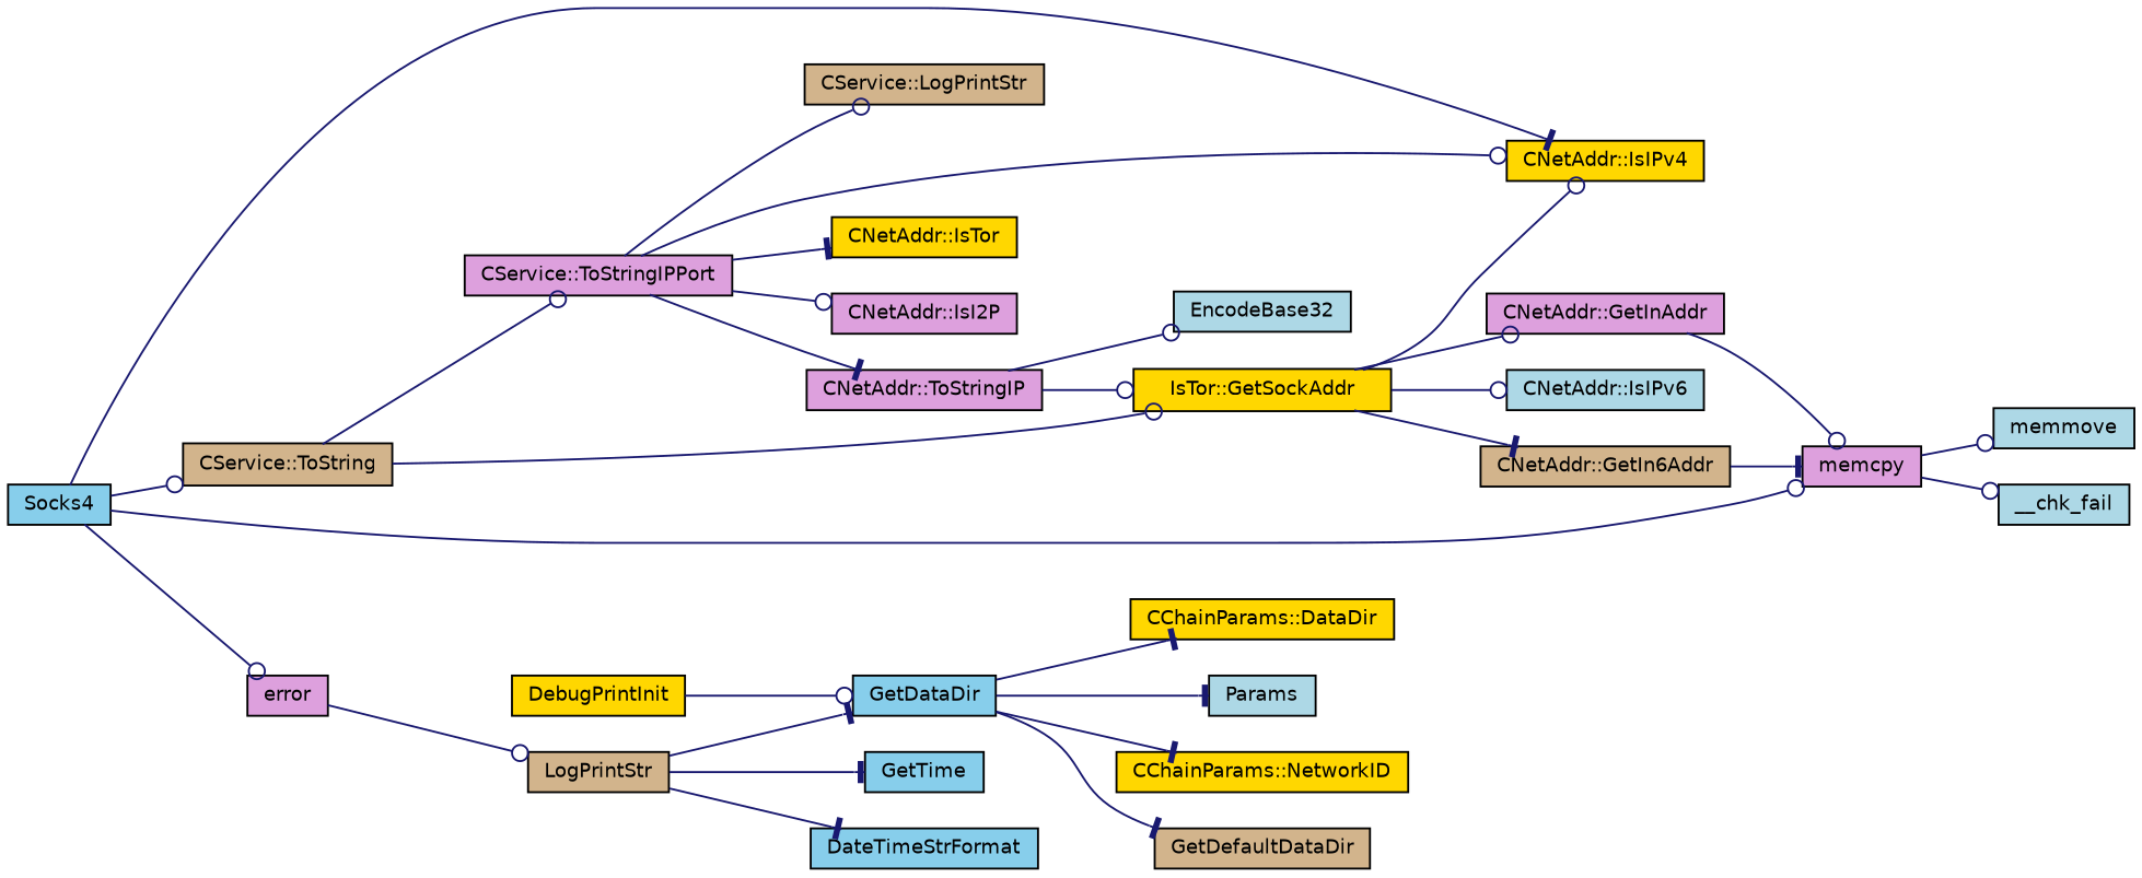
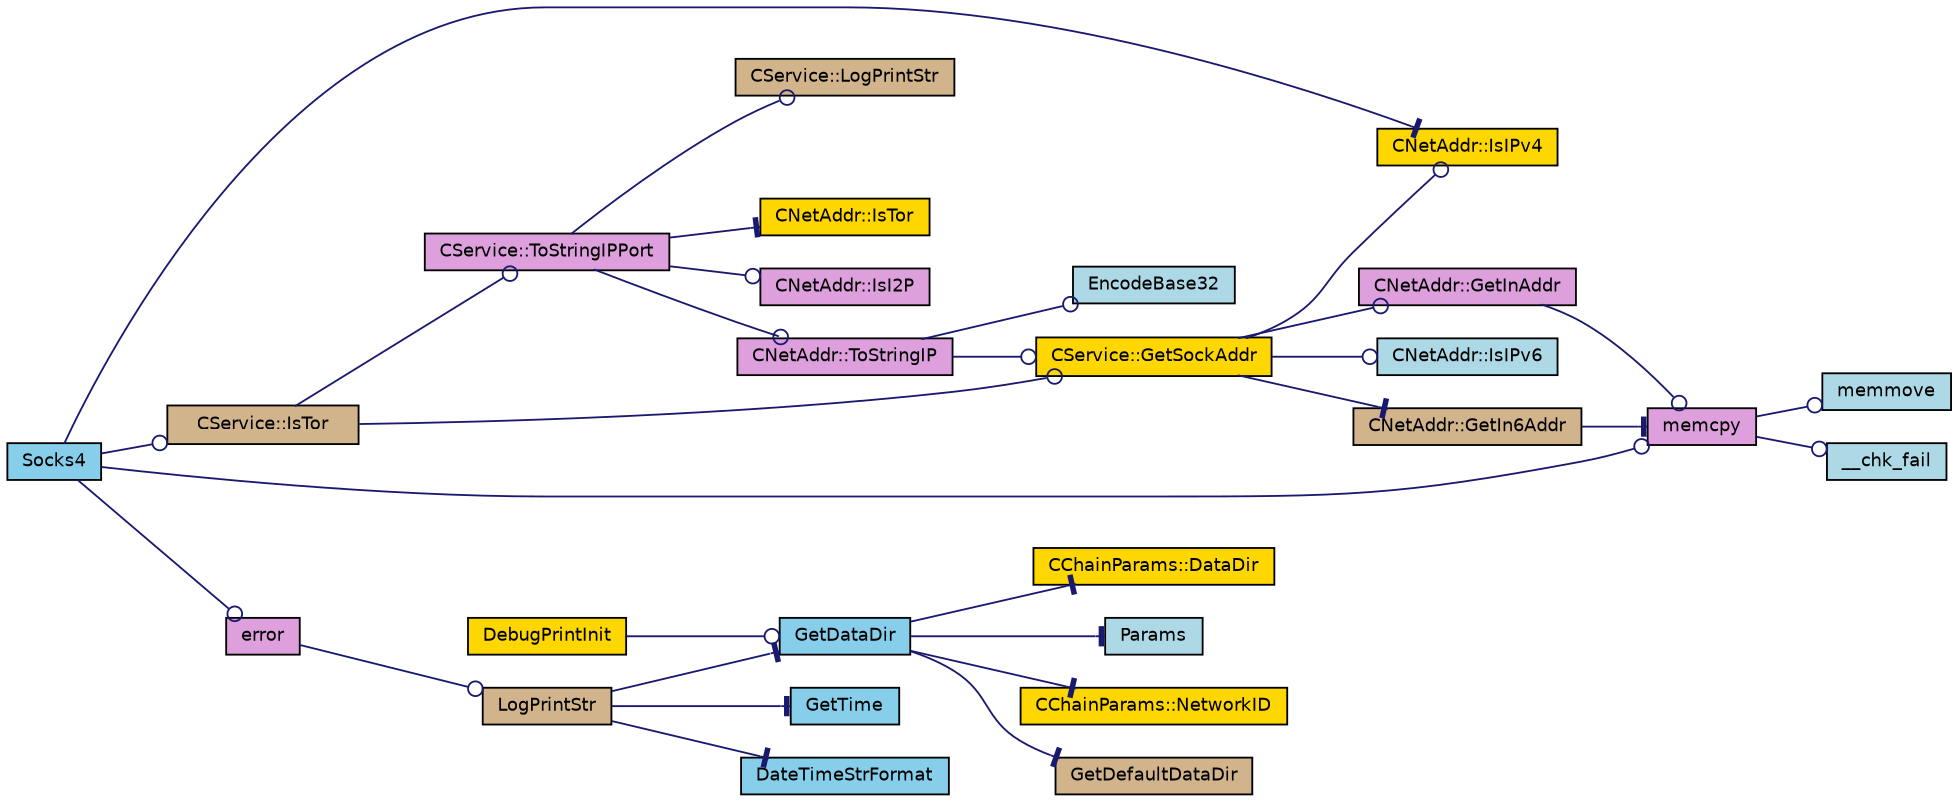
  digraph {
    rankdir=LR
    node [color=black fillcolor=gold fontname=Helvetica fontsize=10 shape=record style=filled]
    edge [arrowhead=odot color=midnightblue fontname=Helvetica fontsize=10 labelfontname=Helvetica labelfontsize=10 style=solid]
    n1 [fillcolor=skyblue fontcolor=black height=0.2 label=Socks4 width=0.4]
-   n2 [fillcolor=tan height=0.2 label="CService::ToString" width=0.4]
+   n2 [fillcolor=tan height=0.2 label="CService::IsTor" width=0.4]
    n3 [height=0.2 label="CNetAddr::IsIPv4" width=0.4]
    n4 [fillcolor=plum height=0.2 label=memcpy width=0.4]
    n5 [fillcolor=plum height=0.2 label=error width=0.4]
-   n6 [height=0.2 label="IsTor::GetSockAddr" width=0.4]
+   n6 [height=0.2 label="CService::GetSockAddr" width=0.4]
    n7 [fillcolor=plum height=0.2 label="CService::ToStringIPPort" width=0.4]
    n8 [fillcolor=plum height=0.2 label="CNetAddr::GetInAddr" width=0.4]
    n9 [fillcolor=lightblue height=0.2 label="CNetAddr::IsIPv6" width=0.4]
    n10 [fillcolor=tan height=0.2 label="CNetAddr::GetIn6Addr" width=0.4]
    n11 [fillcolor=lightblue height=0.2 label=memmove width=0.4]
    n12 [fillcolor=lightblue height=0.2 label=__chk_fail width=0.4]
    n13 [fillcolor=tan height=0.2 label=LogPrintStr width=0.4]
    n14 [height=0.2 label="CNetAddr::IsTor" width=0.4]
    n15 [fillcolor=plum height=0.2 label="CNetAddr::IsI2P" width=0.4]
    n16 [fillcolor=plum height=0.2 label="CNetAddr::ToStringIP" width=0.4]
    n17 [fillcolor=tan height=0.2 label="CService::LogPrintStr" width=0.4]
    n18 [fillcolor=lightblue height=0.2 label=EncodeBase32 width=0.4]
    n19 [fillcolor=skyblue height=0.2 label=GetDataDir width=0.4]
    n20 [fillcolor=skyblue height=0.2 label=DateTimeStrFormat width=0.4]
    n21 [fillcolor=skyblue height=0.2 label=GetTime width=0.4]
    n22 [height=0.2 label=DebugPrintInit width=0.4]
    n23 [fillcolor=lightblue height=0.2 label=Params width=0.4]
    n24 [height=0.2 label="CChainParams::NetworkID" width=0.4]
    n25 [fillcolor=tan height=0.2 label=GetDefaultDataDir width=0.4]
    n26 [height=0.2 label="CChainParams::DataDir" width=0.4]
    n1 -> n2
    n1 -> n3 [arrowhead=tee]
    n1 -> n4
    n1 -> n5
    n2 -> n6
    n2 -> n7
    n4 -> n11
    n4 -> n12
    n5 -> n13
    n6 -> n3
    n6 -> n8
    n6 -> n9
    n6 -> n10 [arrowhead=tee]
-   n7 -> n3
    n7 -> n14 [arrowhead=tee]
    n7 -> n15
-   n7 -> n16 [arrowhead=tee]
+   n7 -> n16
    n7 -> n17
    n8 -> n4
    n10 -> n4 [arrowhead=tee]
    n13 -> n19 [arrowhead=tee]
    n13 -> n20 [arrowhead=tee]
    n13 -> n21 [arrowhead=tee]
    n16 -> n6
    n16 -> n18
    n19 -> n23 [arrowhead=tee]
    n19 -> n24 [arrowhead=tee]
    n19 -> n25 [arrowhead=tee]
    n19 -> n26 [arrowhead=tee]
    n22 -> n19
  }
